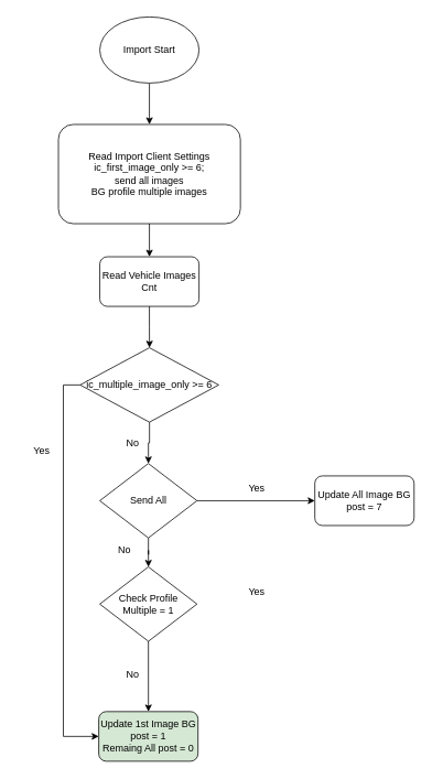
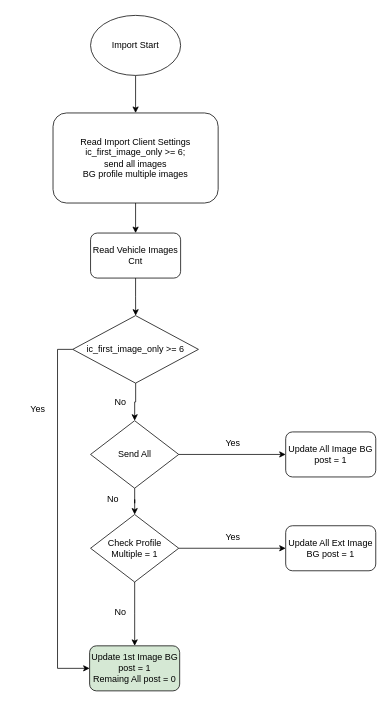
  <mxCell id="0" />
  <mxCell id="1" parent="0" />
  <mxCell id="2" value="" style="edgeStyle=orthogonalEdgeStyle;rounded=0;orthogonalLoop=1;jettySize=auto;html=1;" edge="1" parent="1" source="3" target="5"><mxGeometry relative="1" as="geometry" /></mxCell>
  <mxCell id="3" value="Import Start" style="ellipse;whiteSpace=wrap;html=1;" vertex="1" parent="1"><mxGeometry x="120" y="20" width="120" height="80" as="geometry" /></mxCell>
  <mxCell id="4" value="" style="edgeStyle=orthogonalEdgeStyle;rounded=0;orthogonalLoop=1;jettySize=auto;html=1;" edge="1" parent="1" source="5" target="7"><mxGeometry relative="1" as="geometry" /></mxCell>
  <mxCell id="5" value="Read Import Client Settings&lt;br&gt;ic_first_image_only &amp;gt;= 6;&lt;br&gt;send all images&lt;br&gt;BG profile multiple images" style="rounded=1;whiteSpace=wrap;html=1;" vertex="1" parent="1"><mxGeometry x="70" y="150" width="220" height="120" as="geometry" /></mxCell>
  <mxCell id="6" value="" style="edgeStyle=orthogonalEdgeStyle;rounded=0;orthogonalLoop=1;jettySize=auto;html=1;" edge="1" parent="1" source="7" target="17"><mxGeometry relative="1" as="geometry" /></mxCell>
  <mxCell id="7" value="Read Vehicle Images&lt;br&gt;Cnt" style="rounded=1;whiteSpace=wrap;html=1;" vertex="1" parent="1"><mxGeometry x="120" y="310" width="120" height="60" as="geometry" /></mxCell>
  <mxCell id="8" value="" style="edgeStyle=orthogonalEdgeStyle;rounded=0;orthogonalLoop=1;jettySize=auto;html=1;" edge="1" parent="1" source="10" target="13"><mxGeometry relative="1" as="geometry" /></mxCell>
  <mxCell id="9" style="edgeStyle=orthogonalEdgeStyle;rounded=0;orthogonalLoop=1;jettySize=auto;html=1;entryX=0;entryY=0.5;entryDx=0;entryDy=0;" edge="1" parent="1" source="10" target="19"><mxGeometry relative="1" as="geometry" /></mxCell>
  <mxCell id="10" value="Send All" style="rhombus;whiteSpace=wrap;html=1;" vertex="1" parent="1"><mxGeometry x="120" y="560" width="117.5" height="90" as="geometry" /></mxCell>
+ <mxCell id="11" style="edgeStyle=orthogonalEdgeStyle;rounded=0;orthogonalLoop=1;jettySize=auto;html=1;entryX=0;entryY=0.5;entryDx=0;entryDy=0;" edge="1" parent="1" source="13" target="21"><mxGeometry relative="1" as="geometry" /></mxCell>
  <mxCell id="12" value="" style="edgeStyle=orthogonalEdgeStyle;rounded=0;orthogonalLoop=1;jettySize=auto;html=1;" edge="1" parent="1" source="13" target="22"><mxGeometry relative="1" as="geometry" /></mxCell>
  <mxCell id="13" value="Check Profile&lt;br&gt;Multiple = 1" style="rhombus;whiteSpace=wrap;html=1;" vertex="1" parent="1"><mxGeometry x="120" y="685" width="117.5" height="90" as="geometry" /></mxCell>
  <mxCell id="14" value="No" style="text;html=1;strokeColor=none;fillColor=none;align=center;verticalAlign=middle;whiteSpace=wrap;rounded=0;" vertex="1" parent="1"><mxGeometry x="120" y="650" width="60" height="30" as="geometry" /></mxCell>
  <mxCell id="15" value="" style="edgeStyle=orthogonalEdgeStyle;rounded=0;orthogonalLoop=1;jettySize=auto;html=1;" edge="1" parent="1" source="17" target="10"><mxGeometry relative="1" as="geometry" /></mxCell>
  <mxCell id="16" style="edgeStyle=orthogonalEdgeStyle;rounded=0;orthogonalLoop=1;jettySize=auto;html=1;entryX=0;entryY=0.5;entryDx=0;entryDy=0;" edge="1" parent="1" source="17" target="22"><mxGeometry relative="1" as="geometry"><mxPoint x="30" y="930" as="targetPoint" /><Array as="points"><mxPoint x="76" y="465" /><mxPoint x="76" y="890" /></Array></mxGeometry></mxCell>
- <mxCell id="17" value="ic_multiple_image_only &amp;gt;= 6" style="rhombus;whiteSpace=wrap;html=1;" vertex="1" parent="1"><mxGeometry x="96.25" y="420" width="167.5" height="90" as="geometry" /></mxCell>
+ <mxCell id="17" value="ic_first_image_only &amp;gt;= 6" style="rhombus;whiteSpace=wrap;html=1;" vertex="1" parent="1"><mxGeometry x="96.25" y="420" width="167.5" height="90" as="geometry" /></mxCell>
  <mxCell id="18" value="Yes" style="text;html=1;strokeColor=none;fillColor=none;align=center;verticalAlign=middle;whiteSpace=wrap;rounded=0;" vertex="1" parent="1"><mxGeometry x="20" y="530" width="60" height="30" as="geometry" /></mxCell>
- <mxCell id="19" value="Update All Image BG post = 7" style="rounded=1;whiteSpace=wrap;html=1;" vertex="1" parent="1"><mxGeometry x="380" y="575" width="120" height="60" as="geometry" /></mxCell>
+ <mxCell id="19" value="Update All Image BG post = 1" style="rounded=1;whiteSpace=wrap;html=1;" vertex="1" parent="1"><mxGeometry x="380" y="575" width="120" height="60" as="geometry" /></mxCell>
  <mxCell id="20" value="Yes" style="text;html=1;strokeColor=none;fillColor=none;align=center;verticalAlign=middle;whiteSpace=wrap;rounded=0;" vertex="1" parent="1"><mxGeometry x="280" y="575" width="60" height="30" as="geometry" /></mxCell>
+ <mxCell id="21" value="Update All Ext Image BG post = 1" style="rounded=1;whiteSpace=wrap;html=1;" vertex="1" parent="1"><mxGeometry x="380" y="700" width="120" height="60" as="geometry" /></mxCell>
  <mxCell id="22" value="Update 1st Image BG post = 1&lt;br&gt;Remaing All post = 0" style="rounded=1;whiteSpace=wrap;html=1;fillColor=#d5e8d4;" vertex="1" parent="1"><mxGeometry x="118.75" y="860" width="120" height="60" as="geometry" /></mxCell>
  <mxCell id="23" value="Yes" style="text;html=1;strokeColor=none;fillColor=none;align=center;verticalAlign=middle;whiteSpace=wrap;rounded=0;" vertex="1" parent="1"><mxGeometry x="280" y="700" width="60" height="30" as="geometry" /></mxCell>
  <mxCell id="24" value="No" style="text;html=1;strokeColor=none;fillColor=none;align=center;verticalAlign=middle;whiteSpace=wrap;rounded=0;" vertex="1" parent="1"><mxGeometry x="130" y="800" width="60" height="30" as="geometry" /></mxCell>
  <mxCell id="25" value="No" style="text;html=1;strokeColor=none;fillColor=none;align=center;verticalAlign=middle;whiteSpace=wrap;rounded=0;" vertex="1" parent="1"><mxGeometry x="130" y="520" width="60" height="30" as="geometry" /></mxCell>
